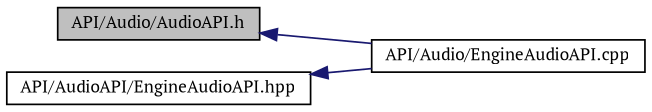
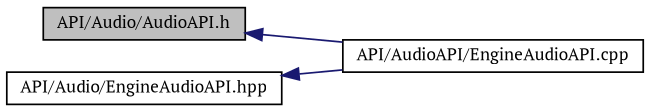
  digraph {
    fontname="PT Serif"
    rankdir=LR
    node [color=black fillcolor=white fontname="PT Serif" fontsize=10 shape=record style=filled]
    edge [color=midnightblue dir=back fontname="PT Serif" fontsize=10 labelfontname=Helvetica labelfontsize=10 style=solid]
    n1 [fillcolor=grey75 fontcolor=black height=0.2 label="API/Audio/AudioAPI.h" width=0.4]
-   n2 [height=0.2 label="API/Audio/EngineAudioAPI.cpp" width=0.4]
-   n3 [height=0.2 label="API/AudioAPI/EngineAudioAPI.hpp" width=0.4]
+   n2 [height=0.2 label="API/AudioAPI/EngineAudioAPI.cpp" width=0.4]
+   n3 [height=0.2 label="API/Audio/EngineAudioAPI.hpp" width=0.4]
    n1 -> n2
    n3 -> n2
  }
